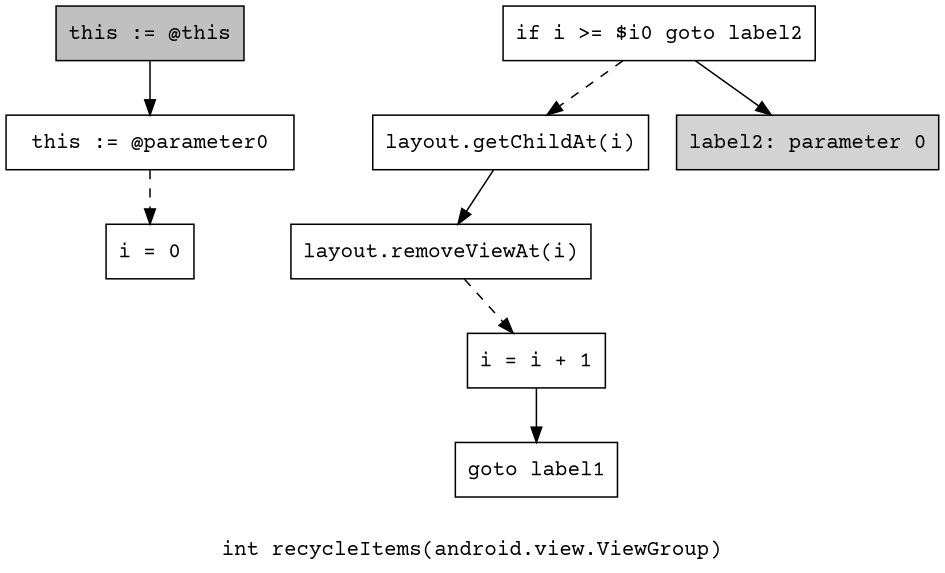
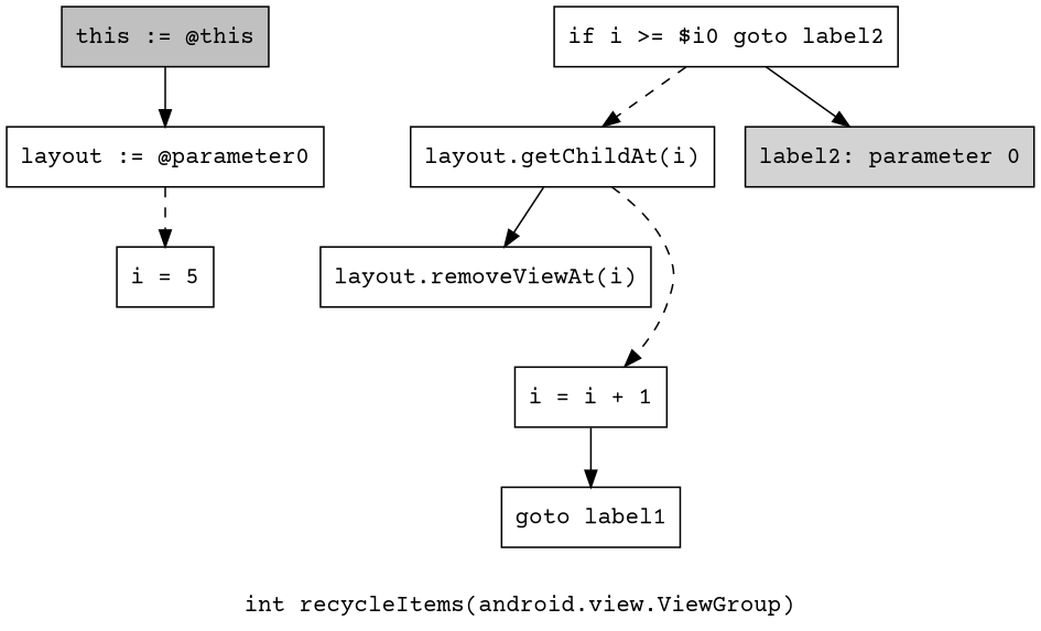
  digraph {
    fontname="Courier Prime"
    label="int recycleItems(android.view.ViewGroup)"
    node [fontname="Courier Prime" shape=box]
    edge [fontname="Courier Prime" style=solid]
    n1 [fillcolor=gray label="this := @this" style=filled]
-   n2 [label="this := @parameter0"]
-   n3 [label="i = 0"]
+   n2 [label="layout := @parameter0"]
+   n3 [label="i = 5"]
    n4 [label="if i >= $i0 goto label2"]
    n5 [label="layout.getChildAt(i)"]
    n6 [fillcolor=lightgray label="label2: parameter 0" style=filled]
    n7 [label="layout.removeViewAt(i)"]
    n8 [label="i = i + 1"]
    n9 [label="goto label1"]
    n1 -> n2
    n2 -> n3 [style=dashed]
    n4 -> n5 [style=dashed]
    n4 -> n6
    n5 -> n7
-   n7 -> n8 [style=dashed]
+   n5 -> n8 [style=dashed]
    n8 -> n9
  }
